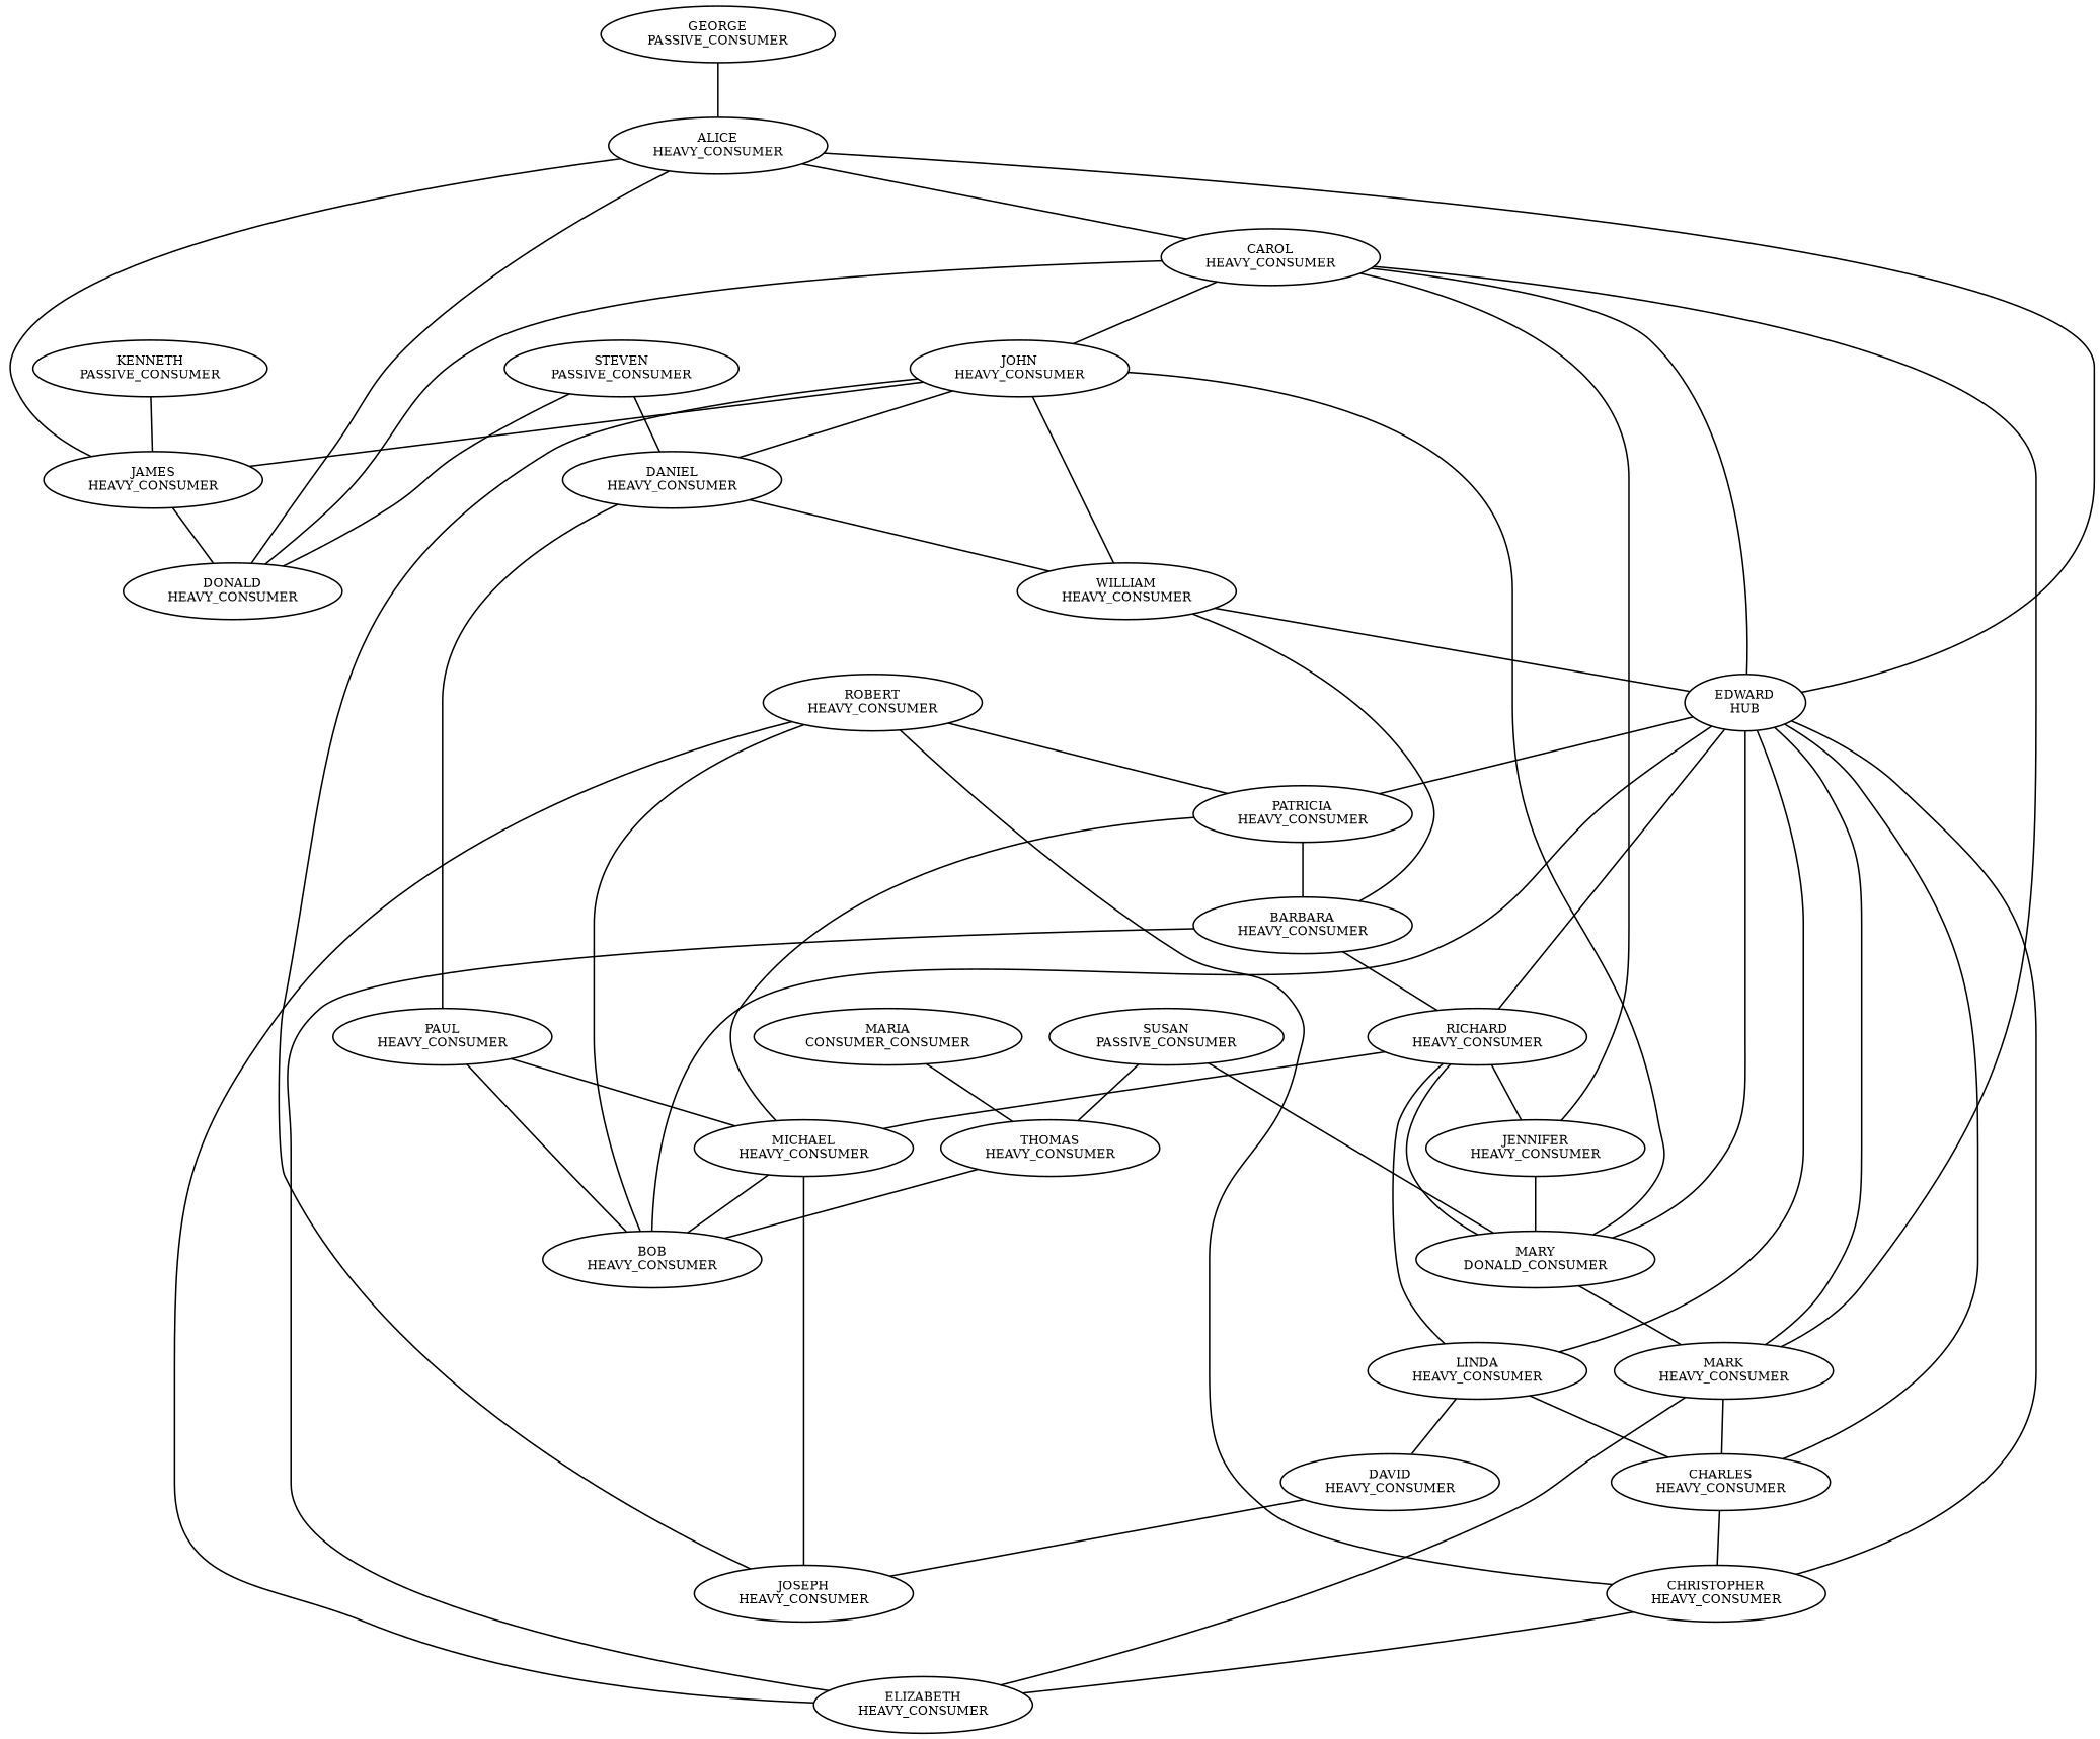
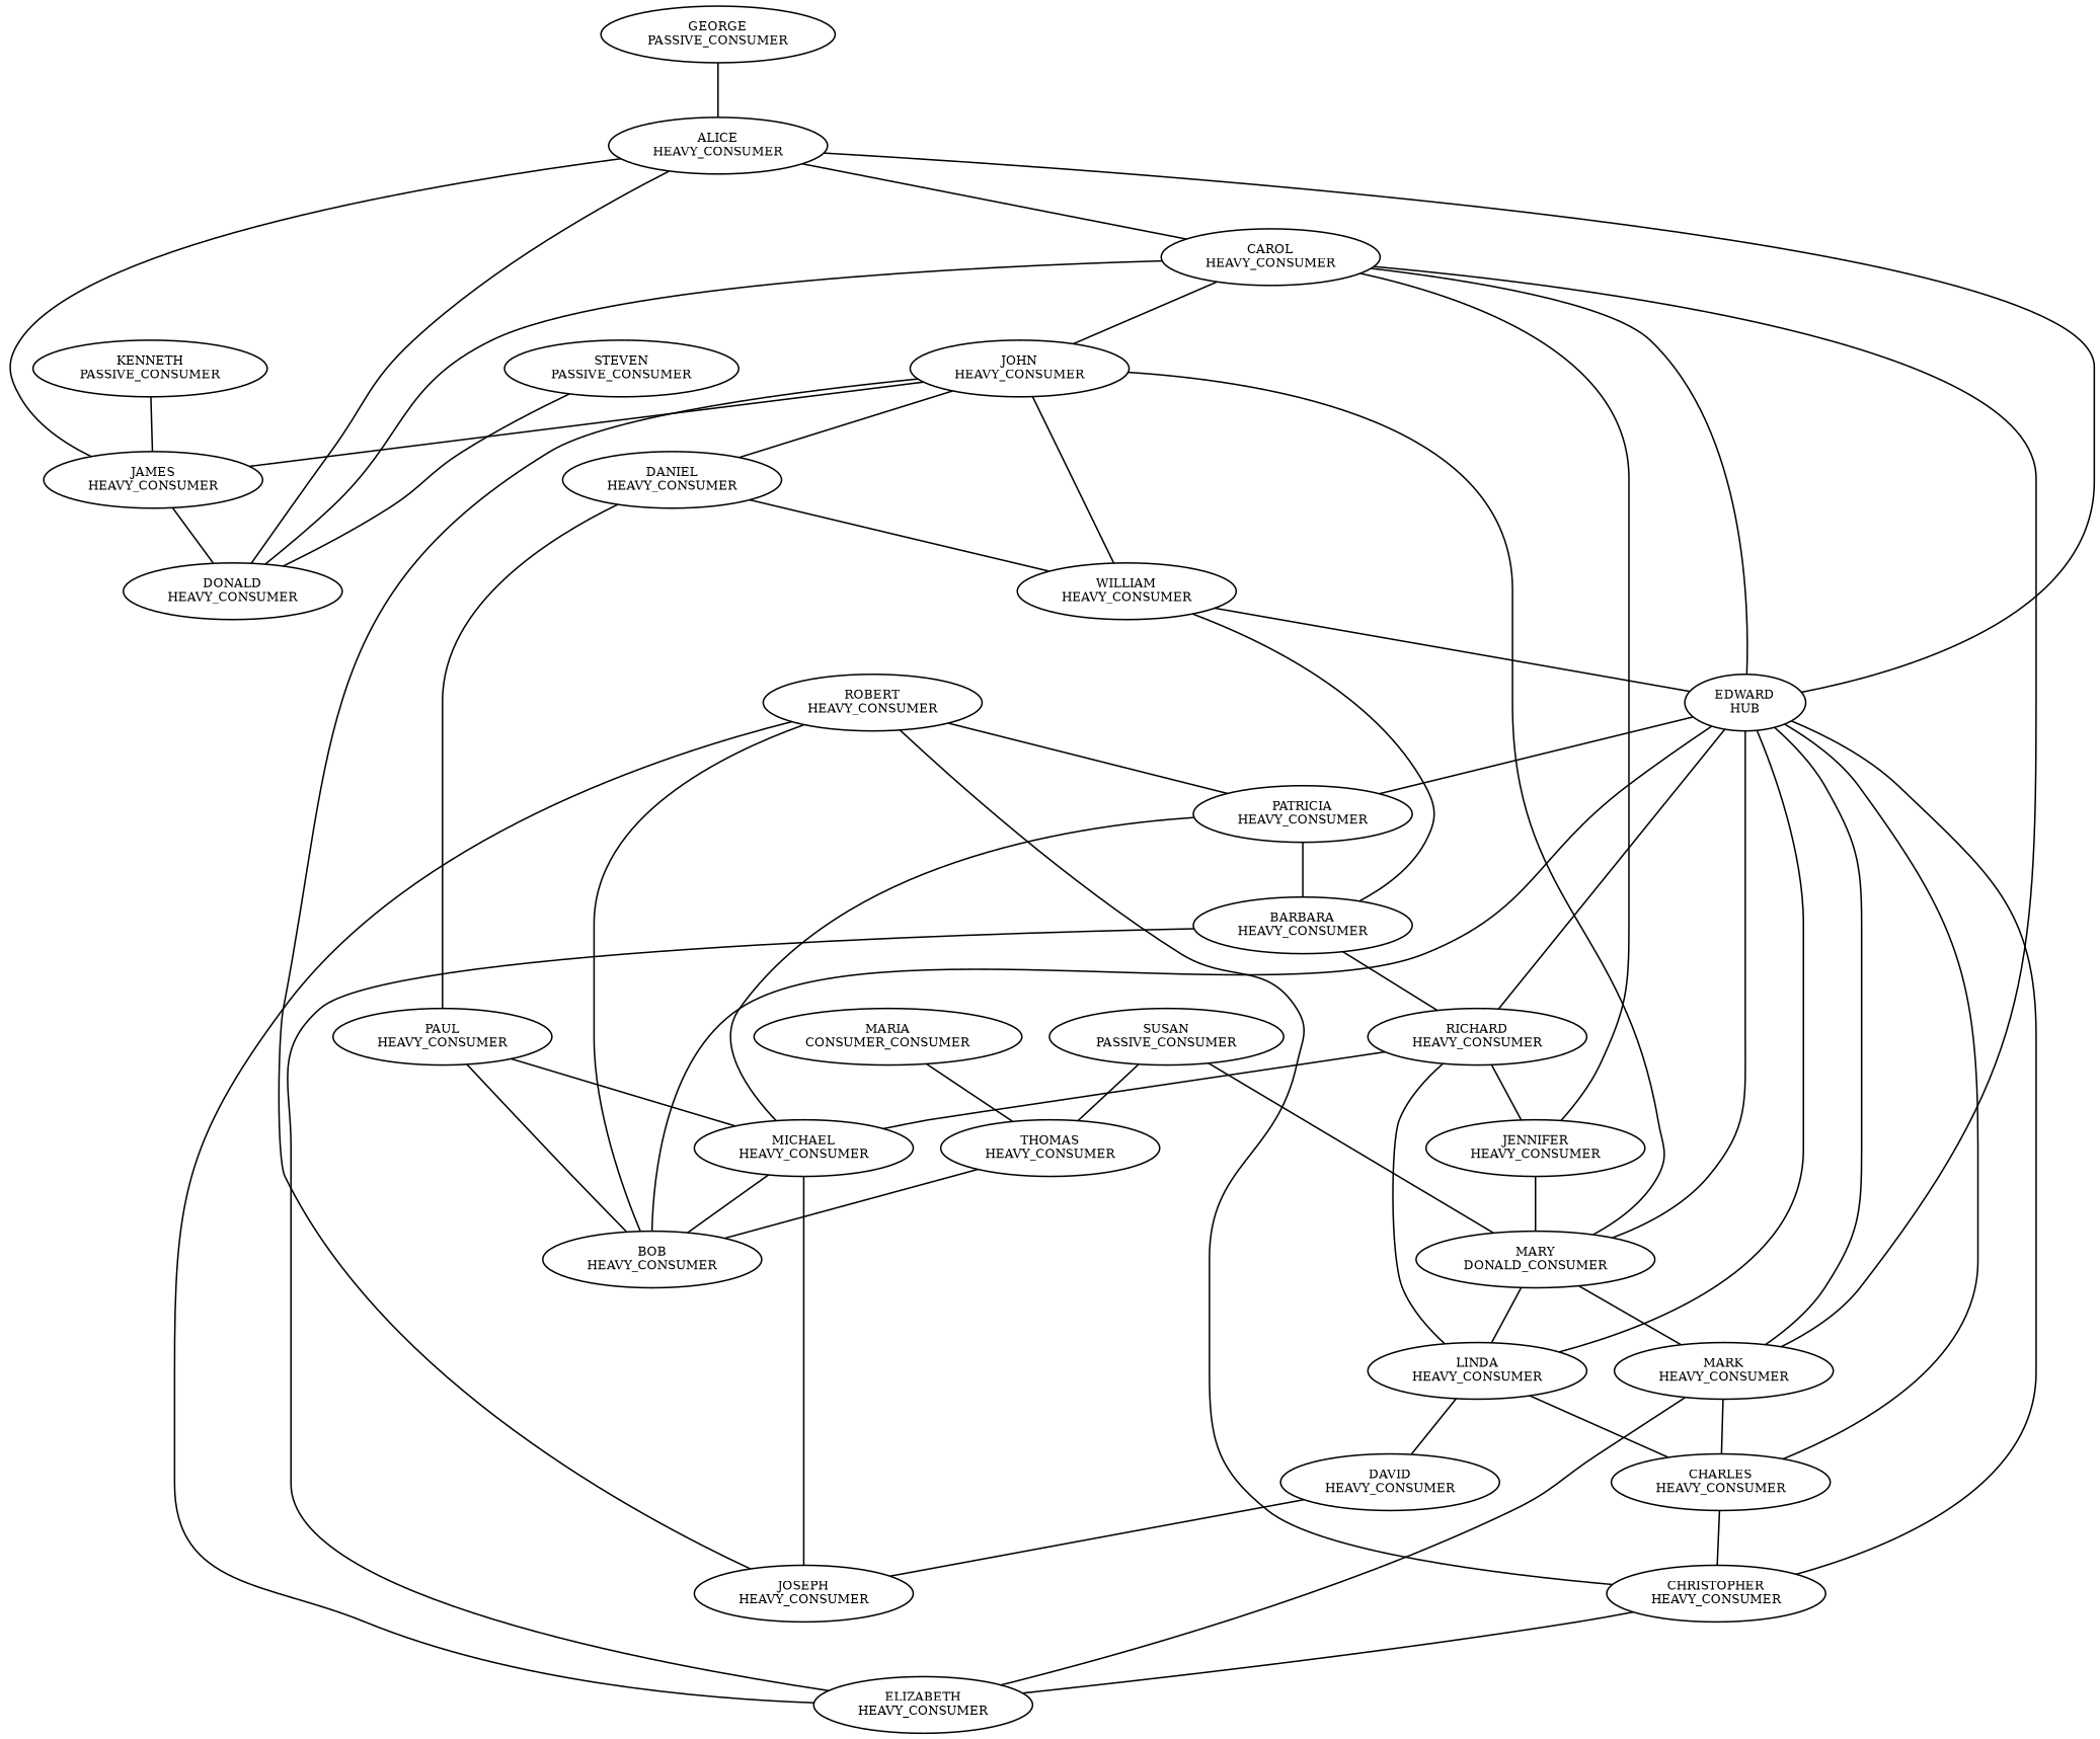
  graph {
    splines=true
    node [fontsize=8]
    n1 [label="ALICE\nHEAVY_CONSUMER"]
    n2 [label="CAROL\nHEAVY_CONSUMER"]
    n3 [label="JAMES\nHEAVY_CONSUMER"]
    n4 [label="EDWARD\nHUB"]
    n5 [label="JOHN\nHEAVY_CONSUMER"]
    n6 [label="MARK\nHEAVY_CONSUMER"]
    n7 [label="JENNIFER\nHEAVY_CONSUMER"]
    n8 [label="DONALD\nHEAVY_CONSUMER"]
    n9 [label="BOB\nHEAVY_CONSUMER"]
    n10 [label="PATRICIA\nHEAVY_CONSUMER"]
    n11 [label="CHRISTOPHER\nHEAVY_CONSUMER"]
    n12 [label="LINDA\nHEAVY_CONSUMER"]
    n13 [label="DANIEL\nHEAVY_CONSUMER"]
    n14 [label="ELIZABETH\nHEAVY_CONSUMER"]
    n15 [label="CHARLES\nHEAVY_CONSUMER"]
    n16 [label="MARY\nDONALD_CONSUMER"]
    n17 [label="WILLIAM\nHEAVY_CONSUMER"]
    n18 [label="PAUL\nHEAVY_CONSUMER"]
    n19 [label="ROBERT\nHEAVY_CONSUMER"]
    n20 [label="MICHAEL\nHEAVY_CONSUMER"]
    n21 [label="BARBARA\nHEAVY_CONSUMER"]
    n22 [label="JOSEPH\nHEAVY_CONSUMER"]
    n23 [label="RICHARD\nHEAVY_CONSUMER"]
    n24 [label="DAVID\nHEAVY_CONSUMER"]
    n25 [label="THOMAS\nHEAVY_CONSUMER"]
    n26 [label="GEORGE\nPASSIVE_CONSUMER"]
    n27 [label="MARIA\nCONSUMER_CONSUMER"]
    n28 [label="KENNETH\nPASSIVE_CONSUMER"]
    n29 [label="SUSAN\nPASSIVE_CONSUMER"]
    n30 [label="STEVEN\nPASSIVE_CONSUMER"]
    n1 -- n2
    n1 -- n3
    n1 -- n4
    n2 -- n5
    n2 -- n6
    n2 -- n7
    n3 -- n8
    n4 -- n2
    n4 -- n6
    n4 -- n9
    n4 -- n10
    n4 -- n11
    n4 -- n12
    n5 -- n3
    n5 -- n13
    n6 -- n14
    n6 -- n15
    n7 -- n16
    n8 -- n1
    n8 -- n2
    n10 -- n20
    n10 -- n21
    n11 -- n14
    n12 -- n15
    n12 -- n24
    n13 -- n17
    n13 -- n18
    n15 -- n4
    n15 -- n11
    n16 -- n4
    n16 -- n5
    n16 -- n6
-   n16 -- n23
+   n16 -- n12
    n17 -- n4
    n17 -- n5
    n18 -- n9
    n18 -- n20
    n19 -- n9
    n19 -- n10
    n19 -- n11
    n19 -- n14
    n20 -- n9
    n20 -- n22
    n21 -- n14
    n21 -- n17
    n21 -- n23
    n22 -- n5
    n23 -- n4
    n23 -- n7
    n23 -- n12
    n23 -- n20
    n24 -- n22
    n25 -- n9
    n26 -- n1
    n27 -- n25
    n28 -- n3
    n29 -- n16
    n29 -- n25
    n30 -- n8
-   n30 -- n13
  }
